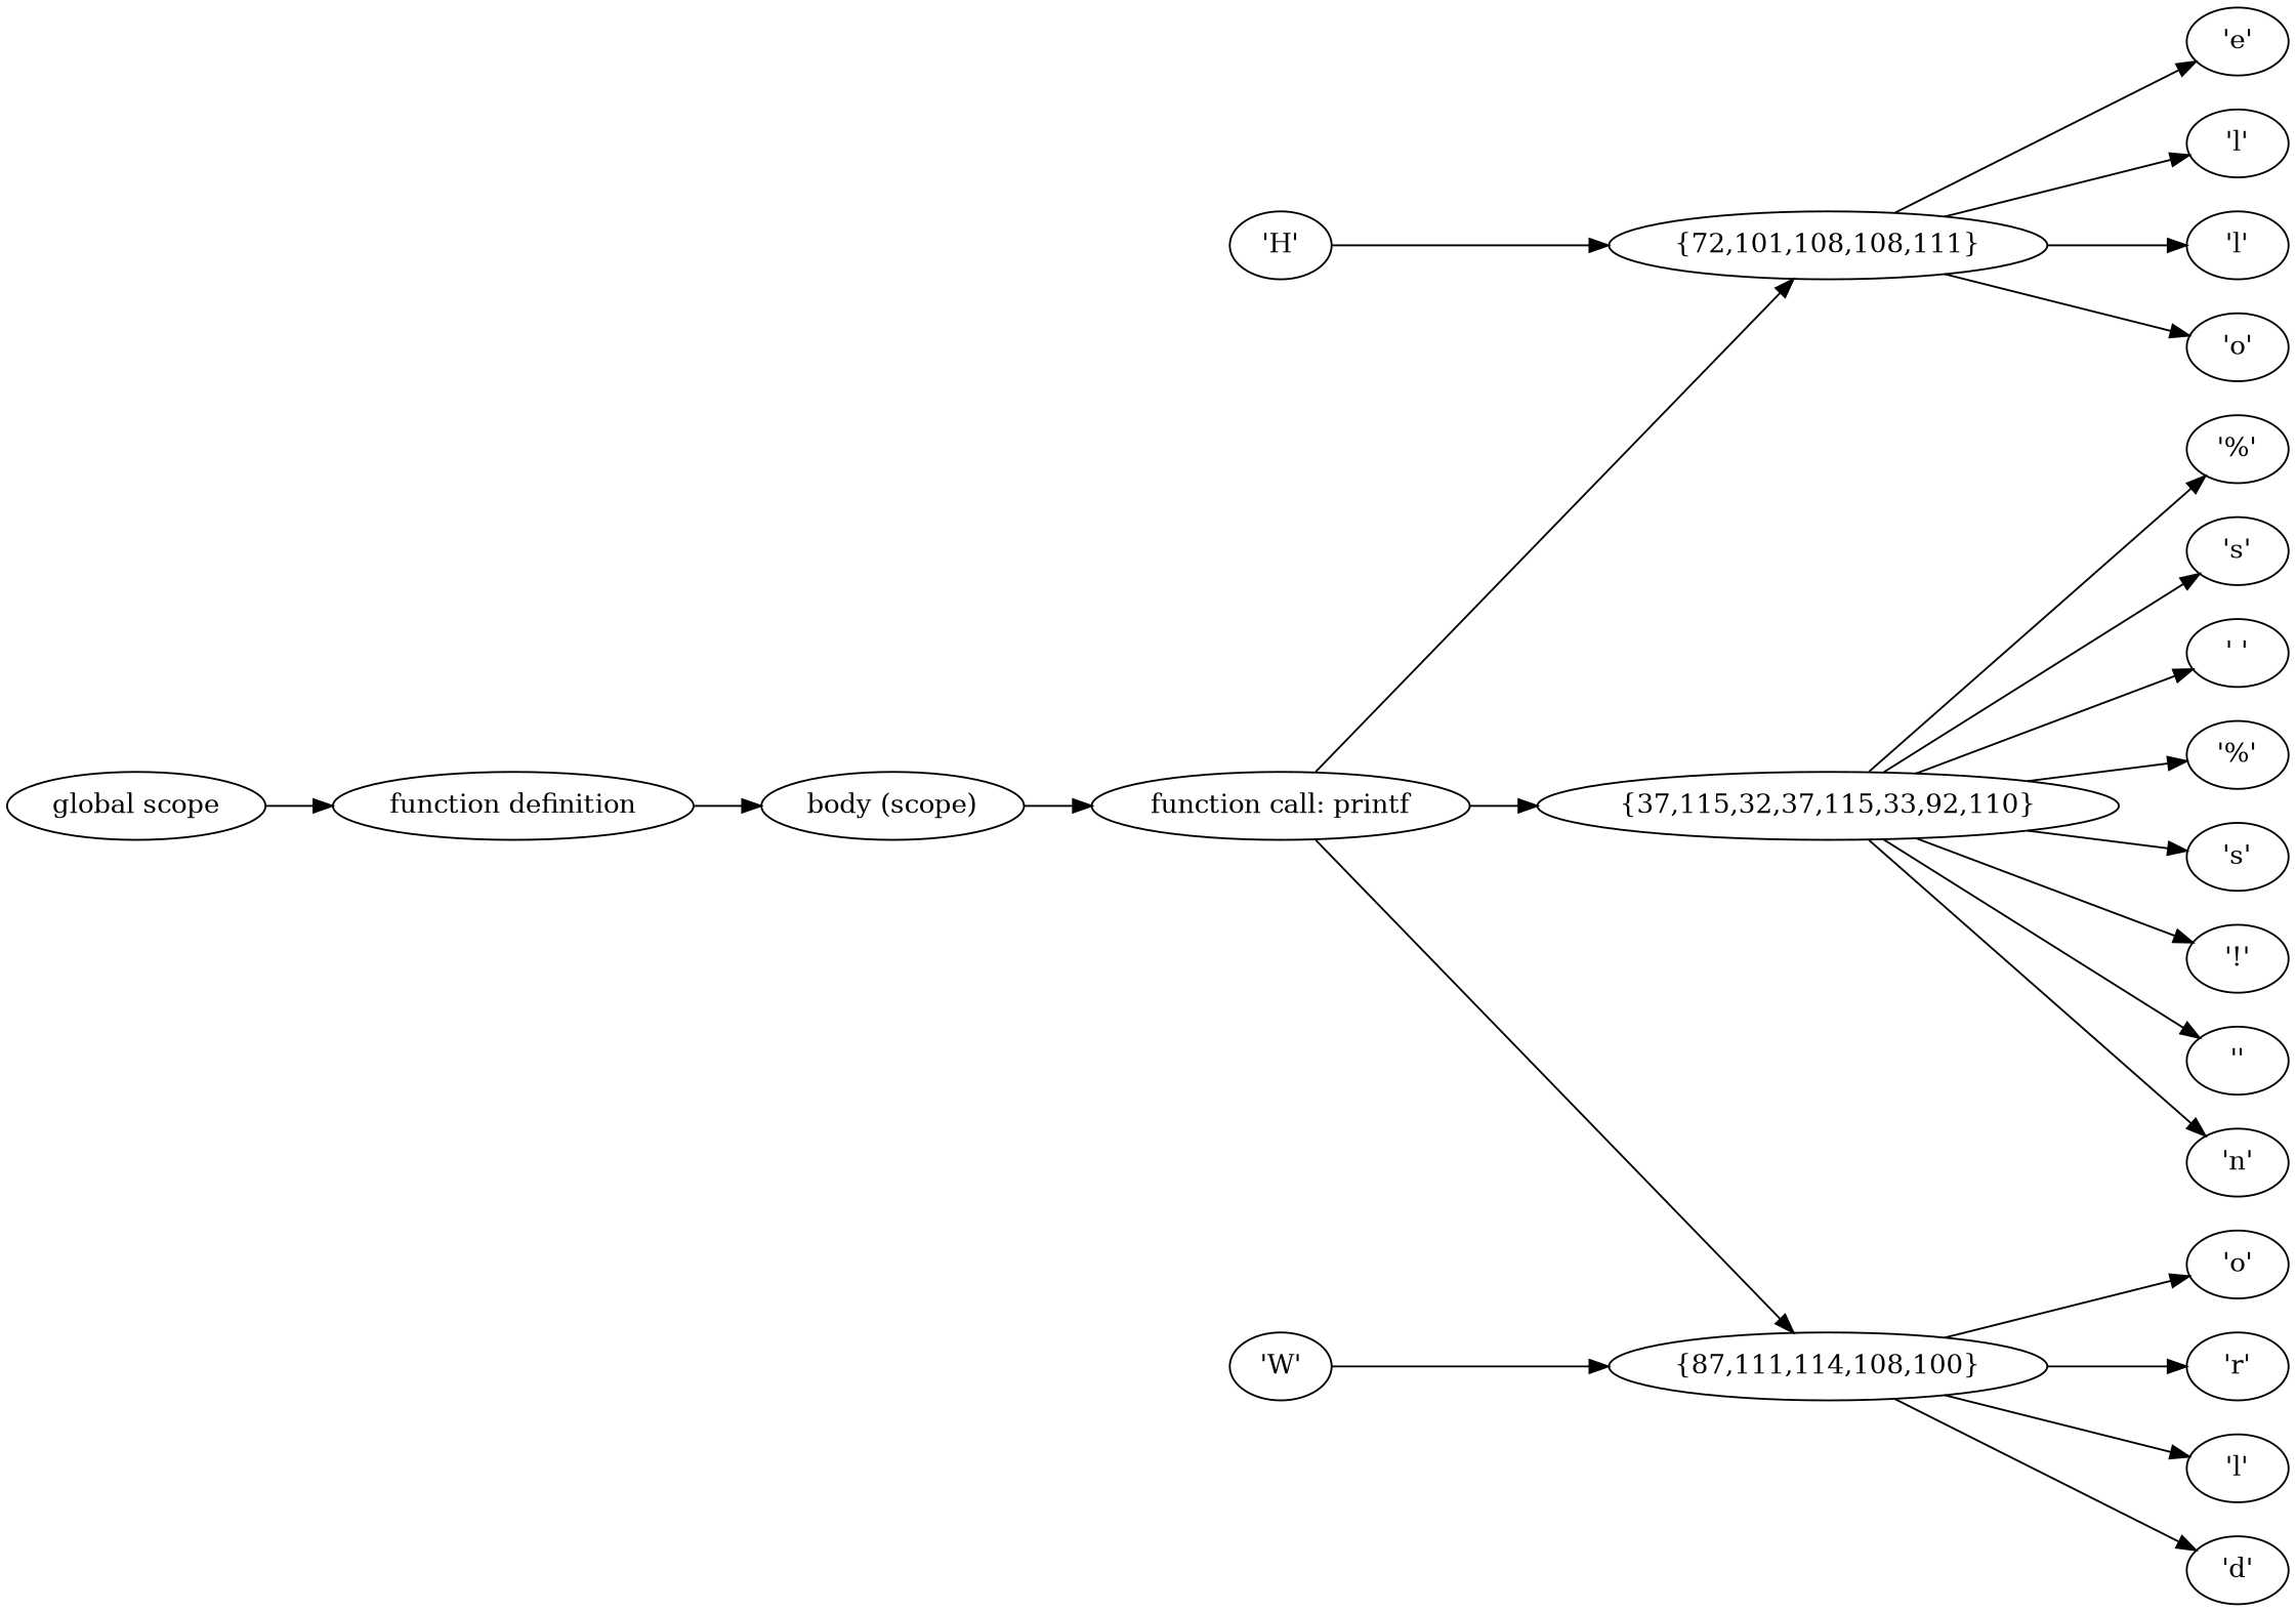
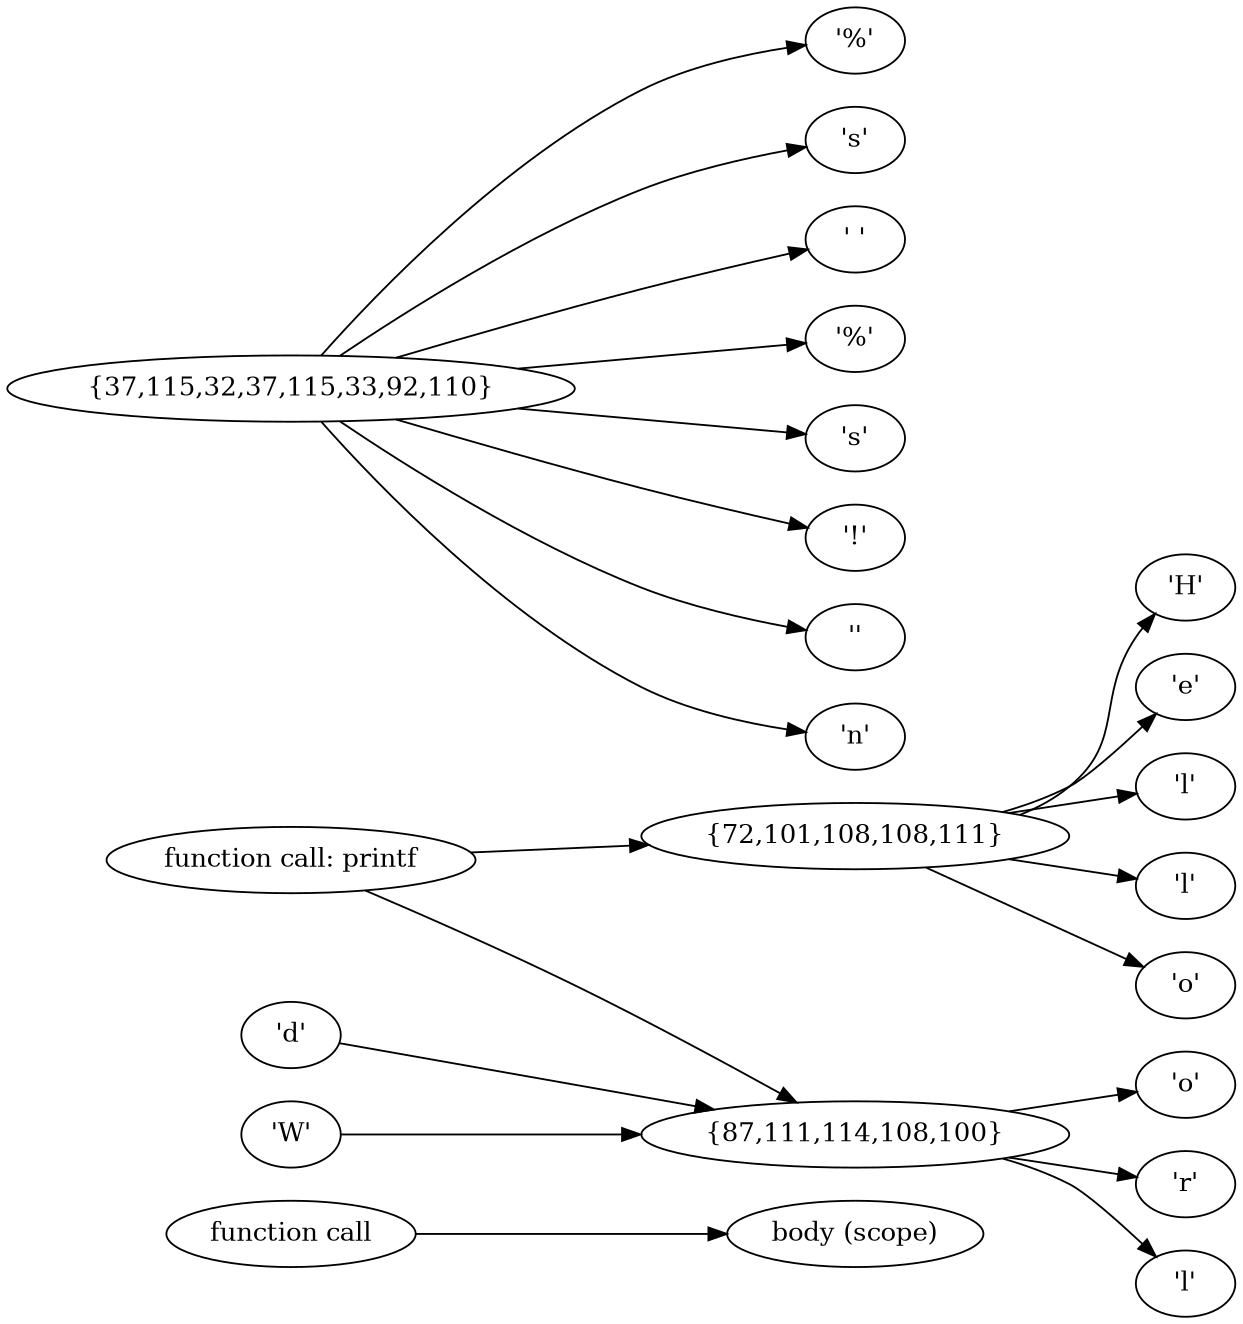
  digraph {
    rankdir=LR
-   n1 [label="function definition"]
+   n1 [label="function call"]
    n2 [label="body (scope)"]
    n3 [label="function call: printf"]
    n4 [label="'%'"]
    n5 [label="{37,115,32,37,115,33,92,110}"]
    n6 [label="'s'"]
    n7 [label="' '"]
    n8 [label="'%'"]
    n9 [label="'s'"]
    n10 [label="'!'"]
    n11 [label="'\'"]
    n12 [label="'n'"]
    n13 [label="{72,101,108,108,111}"]
    n14 [label="{87,111,114,108,100}"]
    n15 [label="'H'"]
    n16 [label="'e'"]
    n17 [label="'l'"]
    n18 [label="'l'"]
    n19 [label="'o'"]
    n20 [label="'o'"]
    n21 [label="'r'"]
    n22 [label="'l'"]
    n23 [label="'d'"]
    n24 [label="'W'"]
-   n25 [label="global scope"]
    n1 -> n2
-   n2 -> n3
-   n3 -> n5
    n3 -> n13
    n3 -> n14
    n5 -> n4
    n5 -> n6
    n5 -> n7
    n5 -> n8
    n5 -> n9
    n5 -> n10
    n5 -> n11
    n5 -> n12
-   n15 -> n13
+   n13 -> n15
    n13 -> n16
    n13 -> n17
    n13 -> n18
    n13 -> n19
    n14 -> n20
    n14 -> n21
    n14 -> n22
-   n14 -> n23
+   n23 -> n14
    n24 -> n14
-   n25 -> n1
  }
